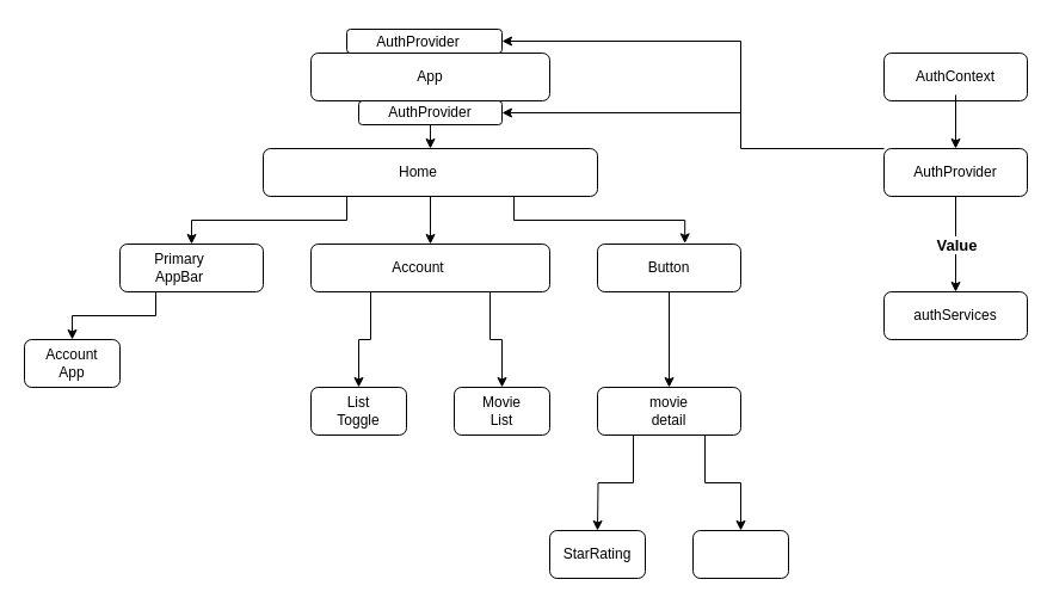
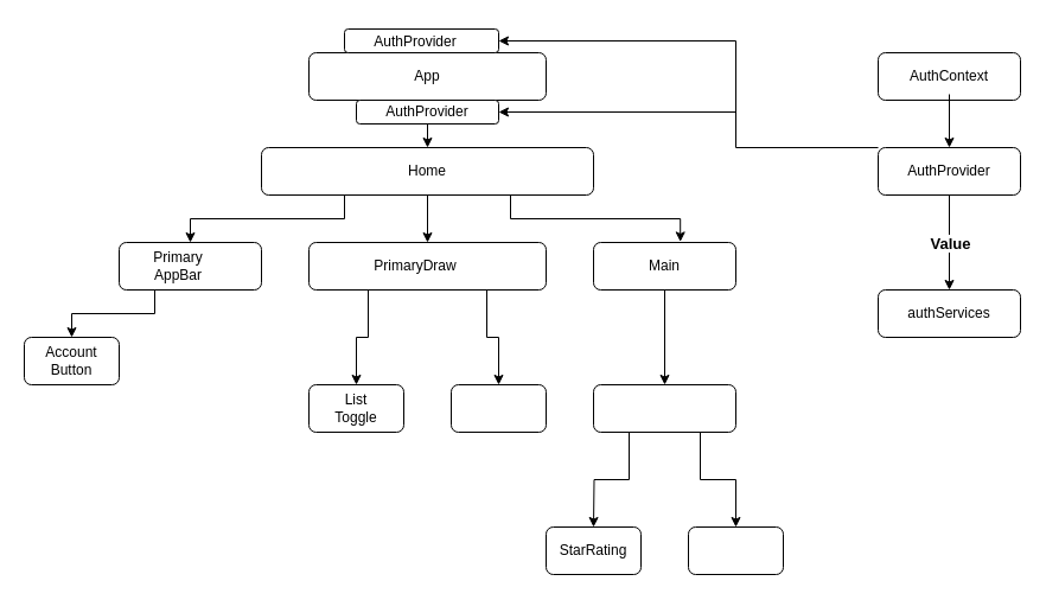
  <mxCell id="0" />
  <mxCell id="1" parent="0" />
  <mxCell id="2" style="edgeStyle=orthogonalEdgeStyle;rounded=0;orthogonalLoop=1;jettySize=auto;html=1;exitX=0.25;exitY=1;exitDx=0;exitDy=0;entryX=0.5;entryY=0;entryDx=0;entryDy=0;" parent="1" source="3" target="11" edge="1"><mxGeometry relative="1" as="geometry" /></mxCell>
  <mxCell id="3" value="" style="rounded=1;whiteSpace=wrap;html=1;" parent="1" vertex="1"><mxGeometry x="100" y="204" width="120" height="40" as="geometry" /></mxCell>
  <mxCell id="4" value="Primary&lt;br&gt;AppBar" style="text;html=1;strokeColor=none;fillColor=none;align=center;verticalAlign=middle;whiteSpace=wrap;rounded=0;" parent="1" vertex="1"><mxGeometry x="120" y="209" width="60" height="30" as="geometry" /></mxCell>
  <mxCell id="5" style="edgeStyle=orthogonalEdgeStyle;rounded=0;orthogonalLoop=1;jettySize=auto;html=1;exitX=0.25;exitY=1;exitDx=0;exitDy=0;entryX=0.5;entryY=0;entryDx=0;entryDy=0;" parent="1" source="7" target="13" edge="1"><mxGeometry relative="1" as="geometry" /></mxCell>
  <mxCell id="6" style="edgeStyle=orthogonalEdgeStyle;rounded=0;orthogonalLoop=1;jettySize=auto;html=1;exitX=0.75;exitY=1;exitDx=0;exitDy=0;entryX=0.5;entryY=0;entryDx=0;entryDy=0;" parent="1" source="7" target="24" edge="1"><mxGeometry relative="1" as="geometry" /></mxCell>
  <mxCell id="7" value="" style="rounded=1;whiteSpace=wrap;html=1;" parent="1" vertex="1"><mxGeometry x="260" y="204" width="200" height="40" as="geometry" /></mxCell>
  <mxCell id="8" value="" style="edgeStyle=orthogonalEdgeStyle;rounded=0;orthogonalLoop=1;jettySize=auto;html=1;" parent="1" source="9" target="28" edge="1"><mxGeometry relative="1" as="geometry" /></mxCell>
  <mxCell id="9" value="" style="rounded=1;whiteSpace=wrap;html=1;" parent="1" vertex="1"><mxGeometry x="500" y="204" width="120" height="40" as="geometry" /></mxCell>
- <mxCell id="10" value="Button" style="text;html=1;strokeColor=none;fillColor=none;align=center;verticalAlign=middle;whiteSpace=wrap;rounded=0;" parent="1" vertex="1"><mxGeometry x="530" y="209" width="60" height="30" as="geometry" /></mxCell>
+ <mxCell id="10" value="Main" style="text;html=1;strokeColor=none;fillColor=none;align=center;verticalAlign=middle;whiteSpace=wrap;rounded=0;" parent="1" vertex="1"><mxGeometry x="530" y="209" width="60" height="30" as="geometry" /></mxCell>
  <mxCell id="11" value="" style="rounded=1;whiteSpace=wrap;html=1;" parent="1" vertex="1"><mxGeometry x="20" y="284" width="80" height="40" as="geometry" /></mxCell>
- <mxCell id="12" value="Account App" style="text;html=1;strokeColor=none;fillColor=none;align=center;verticalAlign=middle;whiteSpace=wrap;rounded=0;" parent="1" vertex="1"><mxGeometry x="30" y="289" width="60" height="30" as="geometry" /></mxCell>
+ <mxCell id="12" value="Account Button" style="text;html=1;strokeColor=none;fillColor=none;align=center;verticalAlign=middle;whiteSpace=wrap;rounded=0;" parent="1" vertex="1"><mxGeometry x="30" y="289" width="60" height="30" as="geometry" /></mxCell>
  <mxCell id="13" value="" style="rounded=1;whiteSpace=wrap;html=1;" parent="1" vertex="1"><mxGeometry x="260" y="324" width="80" height="40" as="geometry" /></mxCell>
  <mxCell id="14" value="List&lt;br&gt;Toggle" style="text;html=1;strokeColor=none;fillColor=none;align=center;verticalAlign=middle;whiteSpace=wrap;rounded=0;" parent="1" vertex="1"><mxGeometry x="270" y="329" width="60" height="30" as="geometry" /></mxCell>
  <mxCell id="15" style="edgeStyle=orthogonalEdgeStyle;rounded=0;orthogonalLoop=1;jettySize=auto;html=1;exitX=0.5;exitY=1;exitDx=0;exitDy=0;entryX=0.5;entryY=0;entryDx=0;entryDy=0;" parent="1" source="16" target="21" edge="1"><mxGeometry relative="1" as="geometry" /></mxCell>
  <mxCell id="16" value="" style="rounded=1;whiteSpace=wrap;html=1;" parent="1" vertex="1"><mxGeometry x="260" y="44" width="200" height="40" as="geometry" /></mxCell>
  <mxCell id="17" value="App" style="text;html=1;strokeColor=none;fillColor=none;align=center;verticalAlign=middle;whiteSpace=wrap;rounded=0;" parent="1" vertex="1"><mxGeometry x="330" y="49" width="60" height="30" as="geometry" /></mxCell>
  <mxCell id="18" style="edgeStyle=orthogonalEdgeStyle;rounded=0;orthogonalLoop=1;jettySize=auto;html=1;exitX=0.5;exitY=1;exitDx=0;exitDy=0;entryX=0.5;entryY=0;entryDx=0;entryDy=0;" parent="1" source="21" target="7" edge="1"><mxGeometry relative="1" as="geometry" /></mxCell>
  <mxCell id="19" style="edgeStyle=orthogonalEdgeStyle;rounded=0;orthogonalLoop=1;jettySize=auto;html=1;exitX=0.25;exitY=1;exitDx=0;exitDy=0;entryX=0.5;entryY=0;entryDx=0;entryDy=0;" parent="1" source="21" target="3" edge="1"><mxGeometry relative="1" as="geometry" /></mxCell>
  <mxCell id="20" style="edgeStyle=orthogonalEdgeStyle;rounded=0;orthogonalLoop=1;jettySize=auto;html=1;exitX=0.75;exitY=1;exitDx=0;exitDy=0;entryX=0.61;entryY=-0.015;entryDx=0;entryDy=0;entryPerimeter=0;" parent="1" source="21" target="9" edge="1"><mxGeometry relative="1" as="geometry" /></mxCell>
  <mxCell id="21" value="" style="rounded=1;whiteSpace=wrap;html=1;" parent="1" vertex="1"><mxGeometry x="220" y="124" width="280" height="40" as="geometry" /></mxCell>
- <mxCell id="22" value="Home" style="text;html=1;strokeColor=none;fillColor=none;align=center;verticalAlign=middle;whiteSpace=wrap;rounded=0;" parent="1" vertex="1"><mxGeometry x="320" y="129" width="60" height="30" as="geometry" /></mxCell>
- <mxCell id="23" value="Account" style="text;html=1;strokeColor=none;fillColor=none;align=center;verticalAlign=middle;whiteSpace=wrap;rounded=0;" parent="1" vertex="1"><mxGeometry x="320" y="209" width="60" height="30" as="geometry" /></mxCell>
+ <mxCell id="22" value="Home" style="text;html=1;strokeColor=none;fillColor=none;align=center;verticalAlign=middle;whiteSpace=wrap;rounded=0;" parent="1" vertex="1"><mxGeometry x="330" y="129" width="60" height="30" as="geometry" /></mxCell>
+ <mxCell id="23" value="PrimaryDraw" style="text;html=1;strokeColor=none;fillColor=none;align=center;verticalAlign=middle;whiteSpace=wrap;rounded=0;" parent="1" vertex="1"><mxGeometry x="320" y="209" width="60" height="30" as="geometry" /></mxCell>
  <mxCell id="24" value="" style="rounded=1;whiteSpace=wrap;html=1;" parent="1" vertex="1"><mxGeometry x="380" y="324" width="80" height="40" as="geometry" /></mxCell>
- <mxCell id="25" value="Movie&lt;br&gt;List" style="text;html=1;strokeColor=none;fillColor=none;align=center;verticalAlign=middle;whiteSpace=wrap;rounded=0;" parent="1" vertex="1"><mxGeometry x="390" y="329" width="60" height="30" as="geometry" /></mxCell>
  <mxCell id="26" style="edgeStyle=orthogonalEdgeStyle;rounded=0;orthogonalLoop=1;jettySize=auto;html=1;exitX=0.25;exitY=1;exitDx=0;exitDy=0;" parent="1" source="28" edge="1"><mxGeometry relative="1" as="geometry"><mxPoint x="500" y="444" as="targetPoint" /></mxGeometry></mxCell>
  <mxCell id="27" style="edgeStyle=orthogonalEdgeStyle;rounded=0;orthogonalLoop=1;jettySize=auto;html=1;exitX=0.75;exitY=1;exitDx=0;exitDy=0;entryX=0.5;entryY=0;entryDx=0;entryDy=0;" parent="1" source="28" target="32" edge="1"><mxGeometry relative="1" as="geometry" /></mxCell>
  <mxCell id="28" value="" style="whiteSpace=wrap;html=1;rounded=1;" parent="1" vertex="1"><mxGeometry x="500" y="324" width="120" height="40" as="geometry" /></mxCell>
- <mxCell id="29" value="movie&lt;br&gt;detail" style="text;html=1;strokeColor=none;fillColor=none;align=center;verticalAlign=middle;whiteSpace=wrap;rounded=0;" parent="1" vertex="1"><mxGeometry x="530" y="329" width="60" height="30" as="geometry" /></mxCell>
  <mxCell id="30" value="" style="rounded=1;whiteSpace=wrap;html=1;" parent="1" vertex="1"><mxGeometry x="460" y="444" width="80" height="40" as="geometry" /></mxCell>
  <mxCell id="31" value="StarRating" style="text;html=1;strokeColor=none;fillColor=none;align=center;verticalAlign=middle;whiteSpace=wrap;rounded=0;" parent="1" vertex="1"><mxGeometry x="470" y="449" width="60" height="30" as="geometry" /></mxCell>
  <mxCell id="32" value="" style="rounded=1;whiteSpace=wrap;html=1;" parent="1" vertex="1"><mxGeometry x="580" y="444" width="80" height="40" as="geometry" /></mxCell>
  <mxCell id="33" value="" style="rounded=1;whiteSpace=wrap;html=1;" parent="1" vertex="1"><mxGeometry x="740" y="44" width="120" height="40" as="geometry" /></mxCell>
  <mxCell id="34" style="edgeStyle=orthogonalEdgeStyle;rounded=0;orthogonalLoop=1;jettySize=auto;html=1;exitX=0.5;exitY=1;exitDx=0;exitDy=0;entryX=0.5;entryY=0;entryDx=0;entryDy=0;" parent="1" source="35" target="37" edge="1"><mxGeometry relative="1" as="geometry" /></mxCell>
  <mxCell id="35" value="AuthContext" style="text;html=1;strokeColor=none;fillColor=none;align=center;verticalAlign=middle;whiteSpace=wrap;rounded=0;" parent="1" vertex="1"><mxGeometry x="770" y="49" width="60" height="30" as="geometry" /></mxCell>
  <mxCell id="36" style="edgeStyle=orthogonalEdgeStyle;rounded=0;orthogonalLoop=1;jettySize=auto;html=1;exitX=0;exitY=0;exitDx=0;exitDy=0;entryX=1;entryY=0.5;entryDx=0;entryDy=0;" parent="1" source="37" target="43" edge="1"><mxGeometry relative="1" as="geometry"><Array as="points"><mxPoint x="620" y="124" /><mxPoint x="620" y="34" /></Array></mxGeometry></mxCell>
  <mxCell id="37" value="" style="rounded=1;whiteSpace=wrap;html=1;" parent="1" vertex="1"><mxGeometry x="740" y="124" width="120" height="40" as="geometry" /></mxCell>
  <mxCell id="38" value="AuthProvider" style="text;html=1;strokeColor=none;fillColor=none;align=center;verticalAlign=middle;whiteSpace=wrap;rounded=0;" parent="1" vertex="1"><mxGeometry x="770" y="129" width="60" height="30" as="geometry" /></mxCell>
  <mxCell id="39" value="" style="endArrow=classic;html=1;rounded=0;" parent="1" edge="1"><mxGeometry relative="1" as="geometry"><mxPoint x="800" y="164" as="sourcePoint" /><mxPoint x="800" y="244" as="targetPoint" /></mxGeometry></mxCell>
  <mxCell id="40" value="Value" style="edgeLabel;resizable=0;html=1;align=center;verticalAlign=middle;fontStyle=1;fontSize=13;" parent="39" connectable="0" vertex="1"><mxGeometry relative="1" as="geometry" /></mxCell>
  <mxCell id="41" value="" style="rounded=1;whiteSpace=wrap;html=1;" parent="1" vertex="1"><mxGeometry x="740" y="244" width="120" height="40" as="geometry" /></mxCell>
  <mxCell id="42" value="authServices" style="text;html=1;strokeColor=none;fillColor=none;align=center;verticalAlign=middle;whiteSpace=wrap;rounded=0;" parent="1" vertex="1"><mxGeometry x="770" y="249" width="60" height="30" as="geometry" /></mxCell>
  <mxCell id="43" value="" style="rounded=1;whiteSpace=wrap;html=1;" parent="1" vertex="1"><mxGeometry x="290" y="24" width="130" height="20" as="geometry" /></mxCell>
  <mxCell id="44" value="AuthProvider" style="text;html=1;strokeColor=none;fillColor=none;align=center;verticalAlign=middle;whiteSpace=wrap;rounded=0;" parent="1" vertex="1"><mxGeometry x="320" y="20" width="60" height="30" as="geometry" /></mxCell>
  <mxCell id="45" value="" style="rounded=1;whiteSpace=wrap;html=1;" parent="1" vertex="1"><mxGeometry x="300" y="84" width="120" height="20" as="geometry" /></mxCell>
  <mxCell id="46" value="AuthProvider" style="text;html=1;strokeColor=none;fillColor=none;align=center;verticalAlign=middle;whiteSpace=wrap;rounded=0;" parent="1" vertex="1"><mxGeometry x="330" y="79" width="60" height="30" as="geometry" /></mxCell>
  <mxCell id="47" value="" style="endArrow=classic;html=1;rounded=0;entryX=1;entryY=0.5;entryDx=0;entryDy=0;" parent="1" target="45" edge="1"><mxGeometry width="50" height="50" relative="1" as="geometry"><mxPoint x="620" y="94" as="sourcePoint" /><mxPoint x="550" y="84" as="targetPoint" /></mxGeometry></mxCell>
